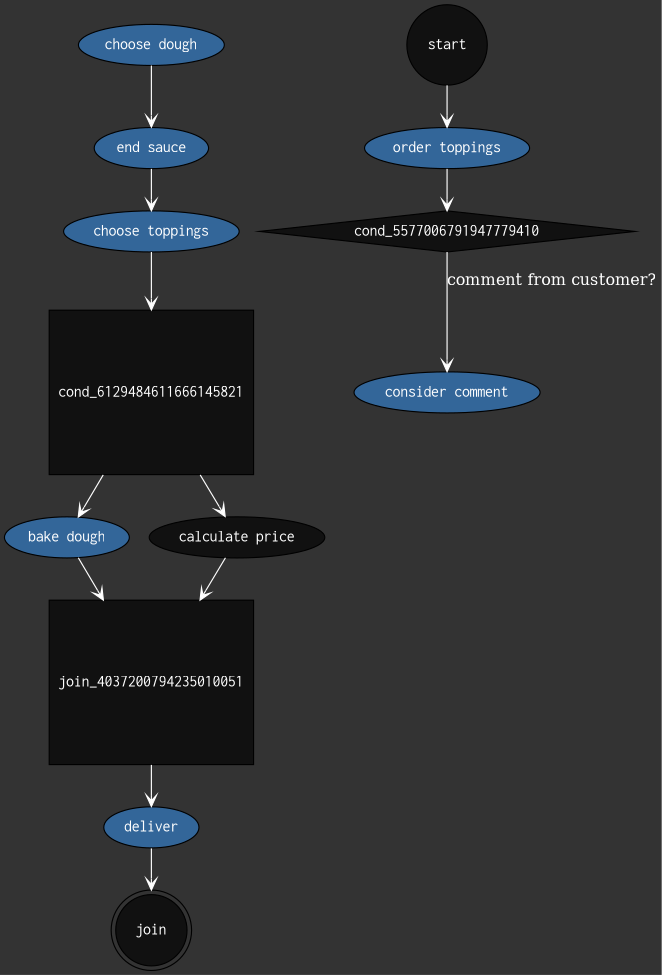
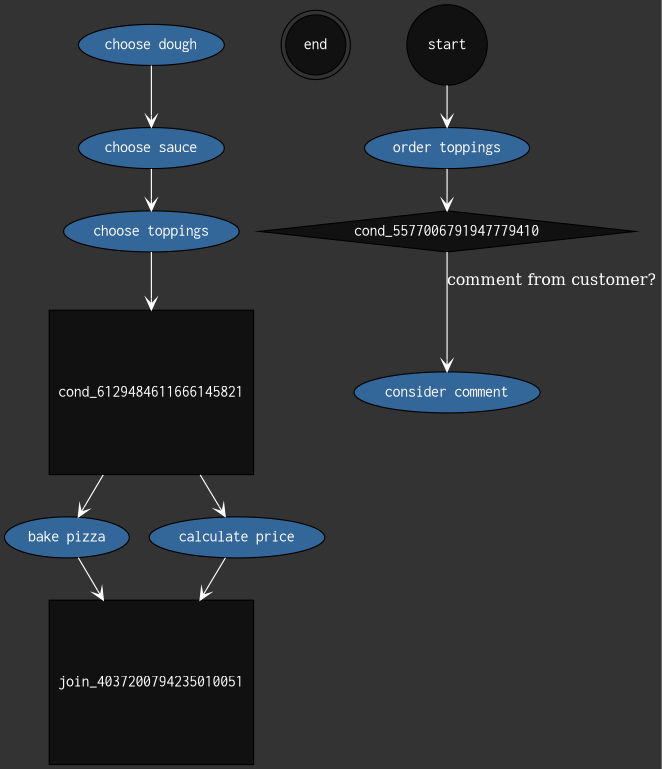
  digraph {
    bgcolor="#333333"
    rankdir=TB
    node [fillcolor="#336699" fontcolor=white fontname=Courier shape=oval style=filled]
    edge [arrowhead=open color=white fontcolor=white splines=curved]
    "choose dough"
-   "choose sauce" [label="end sauce"]
+   "choose sauce"
    join_4037200794235010051 [fillcolor="#111111" height=2 shape=rectangle width=0.1]
-   deliver
-   "bake pizza" [label="bake dough"]
-   end [fillcolor="#111111" height=0.3 shape=doublecircle label=join]
+   "bake pizza"
+   end [fillcolor="#111111" height=0.3 shape=doublecircle]
    start [fillcolor="#111111" height=0.3 shape=circle]
    n8 [label="order toppings"]
    cond_5577006791947779410 [fillcolor="#111111" shape=diamond]
    "consider comment"
    cond_6129484611666145821 [fillcolor="#111111" height=2 shape=rectangle width=0.1]
-   "calculate price" [fillcolor="#111111"]
+   "calculate price"
    "choose toppings"
    "choose dough" -> "choose sauce"
    "choose sauce" -> "choose toppings"
-   join_4037200794235010051 -> deliver
-   deliver -> end
    "bake pizza" -> join_4037200794235010051
    start -> n8
    n8 -> cond_5577006791947779410
    cond_5577006791947779410 -> "consider comment" [label="comment from customer?"]
    cond_6129484611666145821 -> "bake pizza"
    cond_6129484611666145821 -> "calculate price"
    "calculate price" -> join_4037200794235010051
    "choose toppings" -> cond_6129484611666145821
  }
